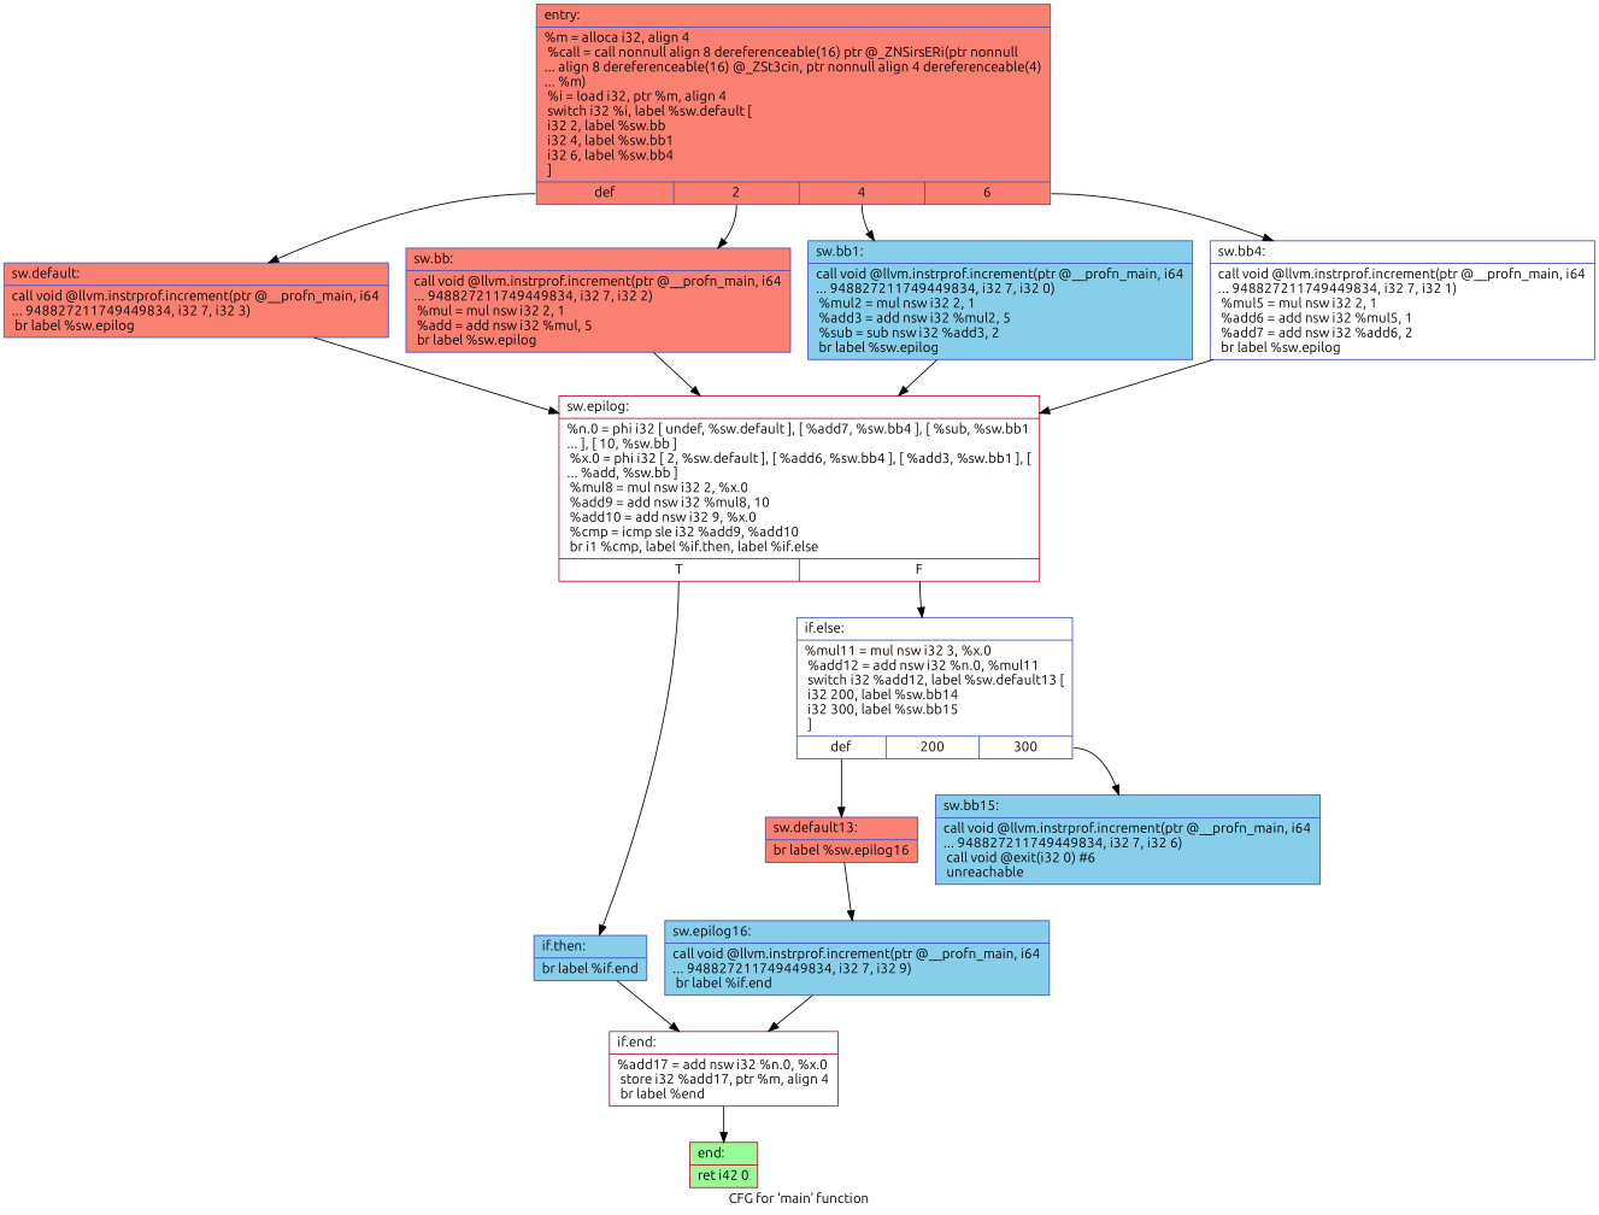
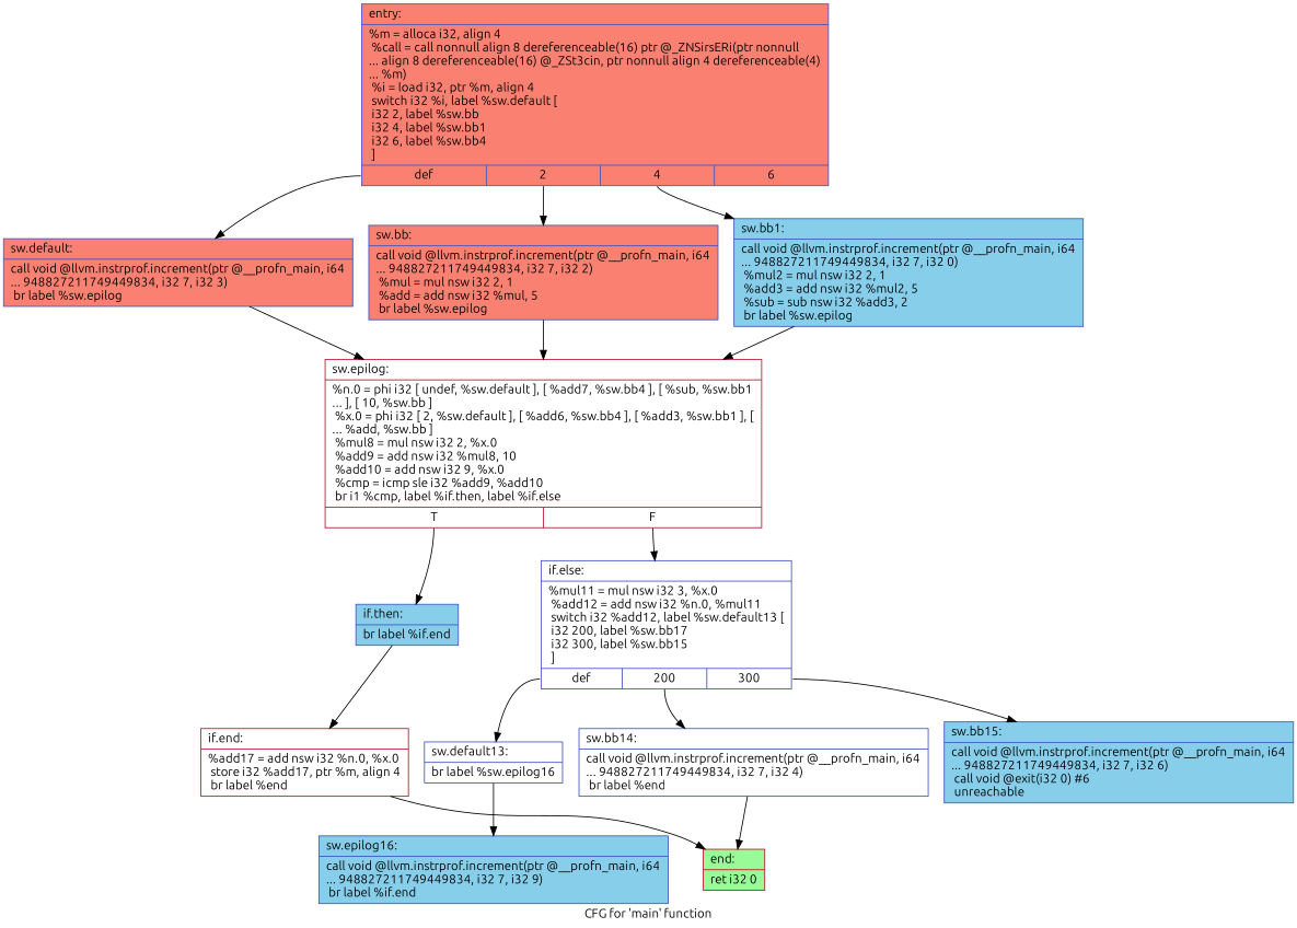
  digraph {
    fontname=Ubuntu
    label="CFG for 'main' function"
    node [color="#3d50c3ff" fillcolor=white fontname=Ubuntu shape=record style=filled]
    edge [fontname=Ubuntu]
    n1 [fillcolor=salmon label="{entry:\l|  %m = alloca i32, align 4\l  %call = call nonnull align 8 dereferenceable(16) ptr @_ZNSirsERi(ptr nonnull\l... align 8 dereferenceable(16) @_ZSt3cin, ptr nonnull align 4 dereferenceable(4)\l... %m)\l  %i = load i32, ptr %m, align 4\l  switch i32 %i, label %sw.default [\l    i32 2, label %sw.bb\l    i32 4, label %sw.bb1\l    i32 6, label %sw.bb4\l  ]\l|{<s0>def|<s1>2|<s2>4|<s3>6}}"]
    n2 [fillcolor=salmon label="{sw.default:\l|  call void @llvm.instrprof.increment(ptr @__profn_main, i64\l... 948827211749449834, i32 7, i32 3)\l  br label %sw.epilog\l}"]
    n3 [fillcolor=salmon label="{sw.bb:\l|  call void @llvm.instrprof.increment(ptr @__profn_main, i64\l... 948827211749449834, i32 7, i32 2)\l  %mul = mul nsw i32 2, 1\l  %add = add nsw i32 %mul, 5\l  br label %sw.epilog\l}"]
    n4 [fillcolor=skyblue label="{sw.bb1:\l|  call void @llvm.instrprof.increment(ptr @__profn_main, i64\l... 948827211749449834, i32 7, i32 0)\l  %mul2 = mul nsw i32 2, 1\l  %add3 = add nsw i32 %mul2, 5\l  %sub = sub nsw i32 %add3, 2\l  br label %sw.epilog\l}"]
-   n5 [label="{sw.bb4:\l|  call void @llvm.instrprof.increment(ptr @__profn_main, i64\l... 948827211749449834, i32 7, i32 1)\l  %mul5 = mul nsw i32 2, 1\l  %add6 = add nsw i32 %mul5, 1\l  %add7 = add nsw i32 %add6, 2\l  br label %sw.epilog\l}"]
    n6 [color="#b70d28ff" label="{sw.epilog:\l|  %n.0 = phi i32 [ undef, %sw.default ], [ %add7, %sw.bb4 ], [ %sub, %sw.bb1\l... ], [ 10, %sw.bb ]\l  %x.0 = phi i32 [ 2, %sw.default ], [ %add6, %sw.bb4 ], [ %add3, %sw.bb1 ], [\l... %add, %sw.bb ]\l  %mul8 = mul nsw i32 2, %x.0\l  %add9 = add nsw i32 %mul8, 10\l  %add10 = add nsw i32 9, %x.0\l  %cmp = icmp sle i32 %add9, %add10\l  br i1 %cmp, label %if.then, label %if.else\l|{<s0>T|<s1>F}}"]
    n7 [fillcolor=skyblue label="{if.then:\l|  br label %if.end\l}"]
-   n8 [label="{if.else:\l|  %mul11 = mul nsw i32 3, %x.0\l  %add12 = add nsw i32 %n.0, %mul11\l  switch i32 %add12, label %sw.default13 [\l    i32 200, label %sw.bb14\l    i32 300, label %sw.bb15\l  ]\l|{<s0>def|<s1>200|<s2>300}}"]
+   n8 [label="{if.else:\l|  %mul11 = mul nsw i32 3, %x.0\l  %add12 = add nsw i32 %n.0, %mul11\l  switch i32 %add12, label %sw.default13 [\l    i32 200, label %sw.bb17\l    i32 300, label %sw.bb15\l  ]\l|{<s0>def|<s1>200|<s2>300}}"]
    n9 [color="#b70d28ff" label="{if.end:\l|  %add17 = add nsw i32 %n.0, %x.0\l  store i32 %add17, ptr %m, align 4\l  br label %end\l}"]
-   n10 [fillcolor=salmon label="{sw.default13:\l|  br label %sw.epilog16\l}"]
+   n10 [label="{sw.default13:\l|  br label %sw.epilog16\l}"]
+   n11 [label="{sw.bb14:\l|  call void @llvm.instrprof.increment(ptr @__profn_main, i64\l... 948827211749449834, i32 7, i32 4)\l  br label %end\l}"]
    n12 [fillcolor=skyblue label="{sw.bb15:\l|  call void @llvm.instrprof.increment(ptr @__profn_main, i64\l... 948827211749449834, i32 7, i32 6)\l  call void @exit(i32 0) #6\l  unreachable\l}"]
-   n13 [color="#b70d28ff" fillcolor=palegreen label="{end:\l|  ret i42 0\l}"]
+   n13 [color="#b70d28ff" fillcolor=palegreen label="{end:\l|  ret i32 0\l}"]
    n14 [fillcolor=skyblue label="{sw.epilog16:\l|  call void @llvm.instrprof.increment(ptr @__profn_main, i64\l... 948827211749449834, i32 7, i32 9)\l  br label %if.end\l}"]
    n1 -> n2 [tailport=s0]
    n1 -> n3 [tailport=s1]
    n1 -> n4 [tailport=s2]
-   n1 -> n5 [tailport=s3]
    n2 -> n6
    n3 -> n6
    n4 -> n6
-   n5 -> n6
    n6 -> n7 [tailport=s0]
    n6 -> n8 [tailport=s1]
    n7 -> n9
    n8 -> n10 [tailport=s0]
+   n8 -> n11 [tailport=s1]
    n8 -> n12 [tailport=s2]
    n9 -> n13
    n10 -> n14
-   n14 -> n9
+   n11 -> n13
  }
